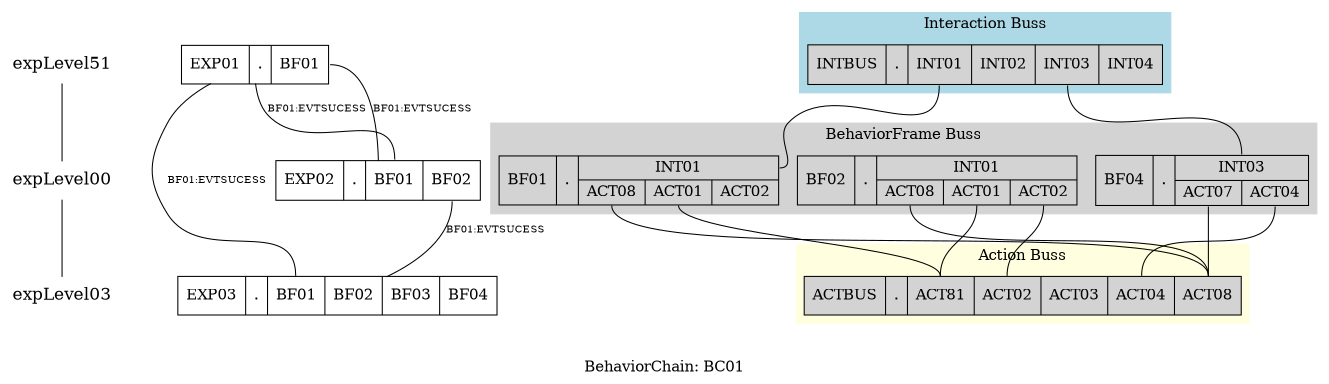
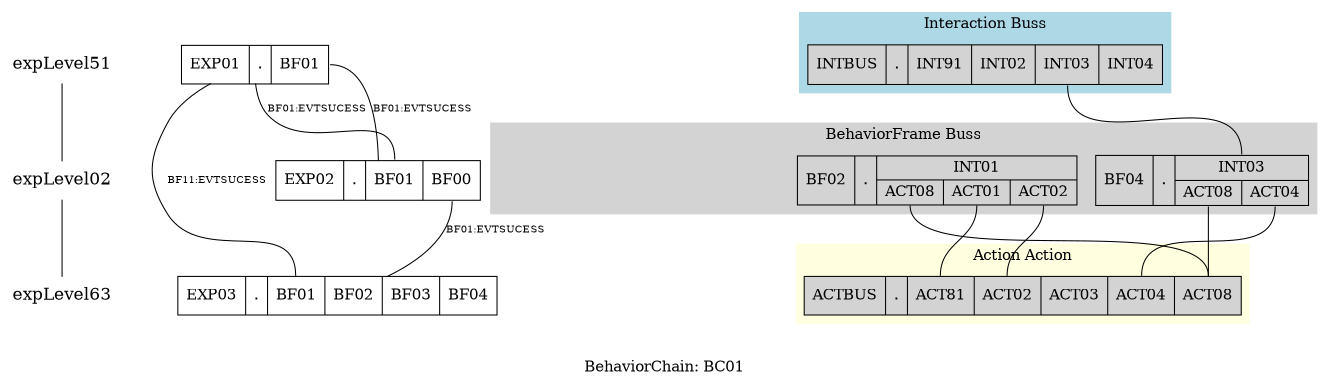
  graph {
    label="BehaviorChain: BC01"
    rankdir=TB
    node [shape=record]
    edge [tailport=act08]
    n1 [fontsize=16 label=expLevel51 shape=plaintext]
-   expLevel02 [fontsize=16 shape=plaintext label=expLevel00]
-   expLevel03 [fontsize=16 shape=plaintext]
+   expLevel02 [fontsize=16 shape=plaintext]
+   expLevel03 [fontsize=16 shape=plaintext label=expLevel63]
    n4 [label="<exp01>EXP01|<f0>.|<bf01> BF01}"]
-   n5 [label="<exp02>EXP02|<f0>.|<bf01> BF01|<bf02> BF02}"]
+   n5 [label="<exp02>EXP02|<f0>.|<bf01> BF01|<bf02> BF00}"]
    n6 [label="<exp03>EXP03|<f0>.|<bf01> BF01|<bf02> BF02|<bf03> BF03 |<bf04> BF04}"]
-   n7 [label="<bf01> BF01|<f1>.|{<int01>INT01|{<act08>ACT08|<act01>ACT01|<act02>ACT02}}" style=filled]
    n8 [label="<bf02> BF02|<f1>.|{<int01>INT01|{<act08>ACT08|<act01>ACT01|<act02>ACT02}}" style=filled]
-   n9 [label="<bf04> BF04|<f1>.|{<int03>INT03|{<act08>ACT07|<act04>ACT04}}" style=filled]
-   n10 [label="<intbus> INTBUS|.|<int01> INT01|<int02>INT02|<int03>INT03|<int04>INT04" style=filled]
+   n9 [label="<bf04> BF04|<f1>.|{<int03>INT03|{<act08>ACT08|<act04>ACT04}}" style=filled]
+   n10 [label="<intbus> INTBUS|.|<int01> INT91|<int02>INT02|<int03>INT03|<int04>INT04" style=filled]
    n11 [label="<actbus> ACTBUS|.|<act01> ACT81|<act02>ACT02|<act03>ACT03|<act04>ACT04|<act08>ACT08" style=filled]
    subgraph sub_1 {
      n1
      expLevel02
      expLevel03
    }
    subgraph sub_2 {
      rank=same
      n1
      n4
    }
    subgraph sub_3 {
      rank=same
      expLevel02
      n5
    }
    subgraph sub_4 {
      rank=same
      expLevel03
      n6
    }
    subgraph cluster_5 {
      color=lightgrey
      label="BehaviorFrame Buss"
      style=filled
-     n7
      n8
      n9
    }
    subgraph cluster_6 {
      color=lightblue
      label="Interaction Buss"
      style=filled
      n10
    }
    subgraph cluster_7 {
      color=lightyellow
-     label="Action Buss"
+     label="Action Action"
      style=filled
      n11
    }
    n1 -- expLevel02
    expLevel02 -- expLevel03
    n4 -- n5 [fontsize=10 label="BF01:EVTSUCESS" tailport=bf01]
    n5 -- n4 [fontsize=10 label="BF01:EVTSUCESS" tailport=bf01]
    n5 -- n6 [fontsize=10 label="BF01:EVTSUCESS" tailport=bf02]
-   n6 -- n4 [fontsize=10 label="BF01:EVTSUCESS" tailport=bf01]
-   n7 -- n11 [headport=act01 tailport=act01]
-   n7 -- n11 [headport=act08]
+   n6 -- n4 [fontsize=10 label="BF11:EVTSUCESS" tailport=bf01]
    n8 -- n11 [headport=act01 tailport=act01]
    n8 -- n11 [headport=act08]
    n8 -- n11 [headport=act02 tailport=act02]
    n9 -- n11 [headport=act04 tailport=act04]
    n9 -- n11 [headport=act08]
-   n10 -- n7 [headport=int01 tailport=int01]
    n10 -- n9 [headport=int03 tailport=int03]
  }
